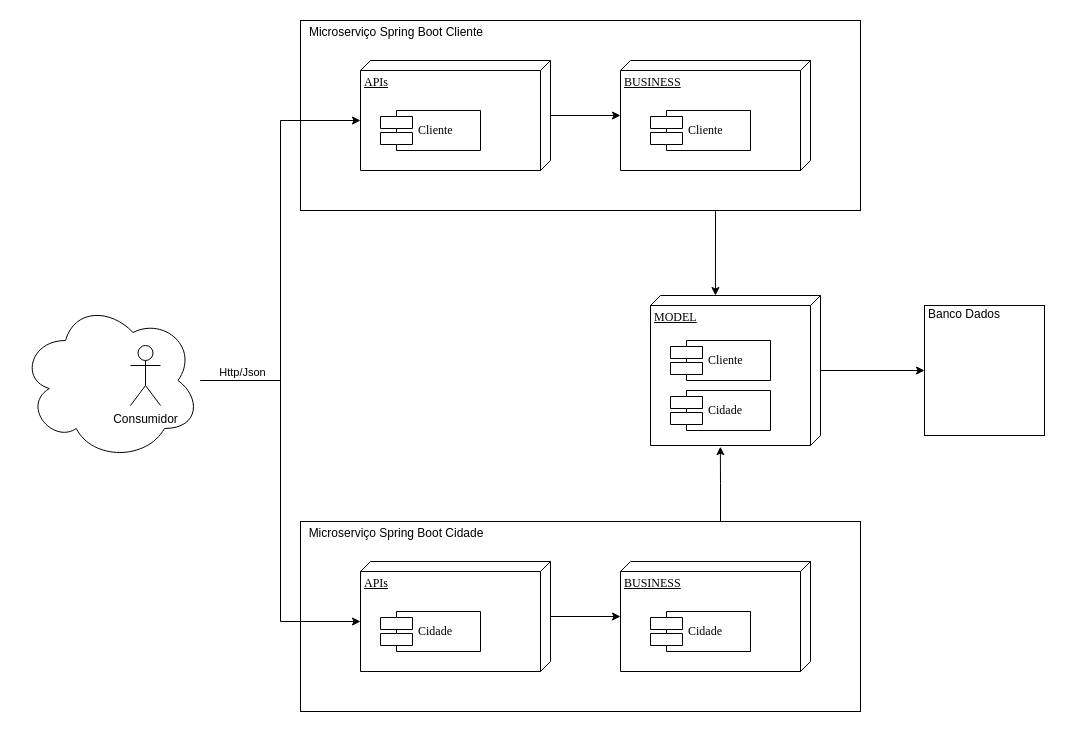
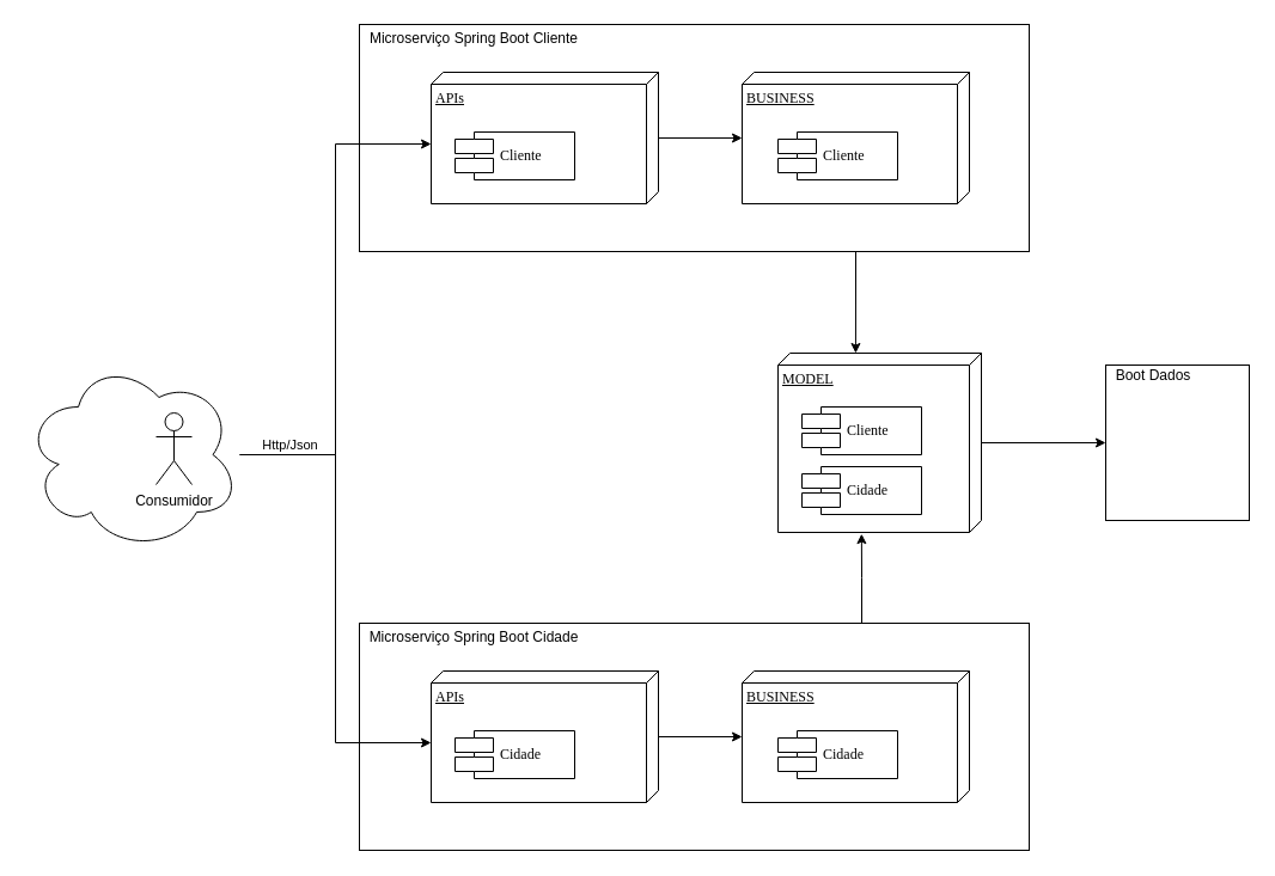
  <mxCell id="0" />
  <mxCell id="1" parent="0" />
  <mxCell id="2" value="" style="rounded=0;whiteSpace=wrap;html=1;" vertex="1" parent="1"><mxGeometry x="924" y="305" width="120" height="130" as="geometry" /></mxCell>
  <mxCell id="3" style="edgeStyle=orthogonalEdgeStyle;rounded=0;orthogonalLoop=1;jettySize=auto;html=1;" edge="1" parent="1" source="4" target="12"><mxGeometry relative="1" as="geometry" /></mxCell>
  <mxCell id="4" value="APIs" style="verticalAlign=top;align=left;spacingTop=8;spacingLeft=2;spacingRight=12;shape=cube;size=10;direction=south;fontStyle=4;html=1;rounded=0;shadow=0;comic=0;labelBackgroundColor=none;strokeWidth=1;fontFamily=Verdana;fontSize=12" parent="1" vertex="1"><mxGeometry x="360" y="60" width="190" height="110" as="geometry" /></mxCell>
  <mxCell id="5" value="Cliente" style="shape=component;align=left;spacingLeft=36;rounded=0;shadow=0;comic=0;labelBackgroundColor=none;strokeWidth=1;fontFamily=Verdana;fontSize=12;html=1;" parent="1" vertex="1"><mxGeometry x="380" y="110" width="100" height="40" as="geometry" /></mxCell>
  <mxCell id="6" value="Microserviço Cliente" style="text;html=1;strokeColor=none;fillColor=none;align=center;verticalAlign=middle;whiteSpace=wrap;rounded=0;" vertex="1" parent="1"><mxGeometry x="320" y="30" width="40" height="20" as="geometry" /></mxCell>
  <mxCell id="7" style="edgeStyle=orthogonalEdgeStyle;rounded=0;orthogonalLoop=1;jettySize=auto;html=1;entryX=0;entryY=0.5;entryDx=0;entryDy=0;" edge="1" parent="1" source="8" target="2"><mxGeometry relative="1" as="geometry" /></mxCell>
  <mxCell id="8" value="MODEL" style="verticalAlign=top;align=left;spacingTop=8;spacingLeft=2;spacingRight=12;shape=cube;size=10;direction=south;fontStyle=4;html=1;rounded=0;shadow=0;comic=0;labelBackgroundColor=none;strokeWidth=1;fontFamily=Verdana;fontSize=12" vertex="1" parent="1"><mxGeometry x="650" y="295" width="170" height="150" as="geometry" /></mxCell>
  <mxCell id="9" value="Cliente" style="shape=component;align=left;spacingLeft=36;rounded=0;shadow=0;comic=0;labelBackgroundColor=none;strokeWidth=1;fontFamily=Verdana;fontSize=12;html=1;" vertex="1" parent="1"><mxGeometry x="670" y="340" width="100" height="40" as="geometry" /></mxCell>
  <mxCell id="10" value="Cidade" style="shape=component;align=left;spacingLeft=36;rounded=0;shadow=0;comic=0;labelBackgroundColor=none;strokeWidth=1;fontFamily=Verdana;fontSize=12;html=1;" vertex="1" parent="1"><mxGeometry x="670" y="390" width="100" height="40" as="geometry" /></mxCell>
  <mxCell id="11" style="edgeStyle=orthogonalEdgeStyle;rounded=0;orthogonalLoop=1;jettySize=auto;html=1;entryX=0;entryY=0.618;entryDx=0;entryDy=0;entryPerimeter=0;" edge="1" parent="1" source="12" target="8"><mxGeometry relative="1" as="geometry" /></mxCell>
  <mxCell id="12" value="BUSINESS" style="verticalAlign=top;align=left;spacingTop=8;spacingLeft=2;spacingRight=12;shape=cube;size=10;direction=south;fontStyle=4;html=1;rounded=0;shadow=0;comic=0;labelBackgroundColor=none;strokeWidth=1;fontFamily=Verdana;fontSize=12" vertex="1" parent="1"><mxGeometry x="620" y="60" width="190" height="110" as="geometry" /></mxCell>
  <mxCell id="13" value="Cliente" style="shape=component;align=left;spacingLeft=36;rounded=0;shadow=0;comic=0;labelBackgroundColor=none;strokeWidth=1;fontFamily=Verdana;fontSize=12;html=1;" vertex="1" parent="1"><mxGeometry x="650" y="110" width="100" height="40" as="geometry" /></mxCell>
- <mxCell id="14" value="Banco Dados" style="text;html=1;strokeColor=none;fillColor=none;align=center;verticalAlign=middle;whiteSpace=wrap;rounded=0;" vertex="1" parent="1"><mxGeometry x="924" y="304" width="80" height="20" as="geometry" /></mxCell>
+ <mxCell id="14" value="Boot Dados" style="text;html=1;strokeColor=none;fillColor=none;align=center;verticalAlign=middle;whiteSpace=wrap;rounded=0;" vertex="1" parent="1"><mxGeometry x="924" y="304" width="80" height="20" as="geometry" /></mxCell>
  <mxCell id="15" style="edgeStyle=orthogonalEdgeStyle;rounded=0;orthogonalLoop=1;jettySize=auto;html=1;exitX=0.5;exitY=1;exitDx=0;exitDy=0;" edge="1" parent="1" source="14" target="14"><mxGeometry relative="1" as="geometry" /></mxCell>
  <mxCell id="16" value="" style="rounded=0;whiteSpace=wrap;html=1;" vertex="1" parent="1"><mxGeometry x="300" y="20" width="560" height="190" as="geometry" /></mxCell>
  <mxCell id="17" style="edgeStyle=orthogonalEdgeStyle;rounded=0;orthogonalLoop=1;jettySize=auto;html=1;" edge="1" parent="1" source="18" target="21"><mxGeometry relative="1" as="geometry" /></mxCell>
  <mxCell id="18" value="APIs" style="verticalAlign=top;align=left;spacingTop=8;spacingLeft=2;spacingRight=12;shape=cube;size=10;direction=south;fontStyle=4;html=1;rounded=0;shadow=0;comic=0;labelBackgroundColor=none;strokeWidth=1;fontFamily=Verdana;fontSize=12" vertex="1" parent="1"><mxGeometry x="360" y="60" width="190" height="110" as="geometry" /></mxCell>
  <mxCell id="19" value="Cliente" style="shape=component;align=left;spacingLeft=36;rounded=0;shadow=0;comic=0;labelBackgroundColor=none;strokeWidth=1;fontFamily=Verdana;fontSize=12;html=1;" vertex="1" parent="1"><mxGeometry x="380" y="110" width="100" height="40" as="geometry" /></mxCell>
  <mxCell id="20" value="Microserviço Spring Boot Cliente" style="text;html=1;strokeColor=none;fillColor=none;align=center;verticalAlign=middle;whiteSpace=wrap;rounded=0;" vertex="1" parent="1"><mxGeometry x="302" y="22" width="188" height="20" as="geometry" /></mxCell>
  <mxCell id="21" value="BUSINESS" style="verticalAlign=top;align=left;spacingTop=8;spacingLeft=2;spacingRight=12;shape=cube;size=10;direction=south;fontStyle=4;html=1;rounded=0;shadow=0;comic=0;labelBackgroundColor=none;strokeWidth=1;fontFamily=Verdana;fontSize=12" vertex="1" parent="1"><mxGeometry x="620" y="60" width="190" height="110" as="geometry" /></mxCell>
  <mxCell id="22" value="Cliente" style="shape=component;align=left;spacingLeft=36;rounded=0;shadow=0;comic=0;labelBackgroundColor=none;strokeWidth=1;fontFamily=Verdana;fontSize=12;html=1;" vertex="1" parent="1"><mxGeometry x="650" y="110" width="100" height="40" as="geometry" /></mxCell>
  <mxCell id="23" style="edgeStyle=orthogonalEdgeStyle;rounded=0;orthogonalLoop=1;jettySize=auto;html=1;entryX=0;entryY=0;entryDx=60;entryDy=190;entryPerimeter=0;" edge="1" parent="1" source="25" target="18"><mxGeometry relative="1" as="geometry" /></mxCell>
  <mxCell id="24" value="Http/Json" style="edgeLabel;html=1;align=center;verticalAlign=middle;resizable=0;points=[];" vertex="1" connectable="0" parent="23"><mxGeometry x="-0.906" y="2" relative="1" as="geometry"><mxPoint x="21" y="-7" as="offset" /></mxGeometry></mxCell>
  <mxCell id="25" value="" style="ellipse;shape=cloud;whiteSpace=wrap;html=1;" vertex="1" parent="1"><mxGeometry x="20" y="300" width="180" height="160" as="geometry" /></mxCell>
  <mxCell id="26" value="Consumidor" style="shape=umlActor;verticalLabelPosition=bottom;labelBackgroundColor=#ffffff;verticalAlign=top;html=1;outlineConnect=0;" vertex="1" parent="1"><mxGeometry x="130" y="345" width="30" height="60" as="geometry" /></mxCell>
  <mxCell id="27" style="edgeStyle=orthogonalEdgeStyle;rounded=0;orthogonalLoop=1;jettySize=auto;html=1;" edge="1" parent="1" source="28" target="31"><mxGeometry relative="1" as="geometry" /></mxCell>
  <mxCell id="28" value="APIs" style="verticalAlign=top;align=left;spacingTop=8;spacingLeft=2;spacingRight=12;shape=cube;size=10;direction=south;fontStyle=4;html=1;rounded=0;shadow=0;comic=0;labelBackgroundColor=none;strokeWidth=1;fontFamily=Verdana;fontSize=12" vertex="1" parent="1"><mxGeometry x="360" y="561" width="190" height="110" as="geometry" /></mxCell>
  <mxCell id="29" value="Cliente" style="shape=component;align=left;spacingLeft=36;rounded=0;shadow=0;comic=0;labelBackgroundColor=none;strokeWidth=1;fontFamily=Verdana;fontSize=12;html=1;" vertex="1" parent="1"><mxGeometry x="380" y="611" width="100" height="40" as="geometry" /></mxCell>
  <mxCell id="30" value="Microserviço Cliente" style="text;html=1;strokeColor=none;fillColor=none;align=center;verticalAlign=middle;whiteSpace=wrap;rounded=0;" vertex="1" parent="1"><mxGeometry x="320" y="531" width="40" height="20" as="geometry" /></mxCell>
  <mxCell id="31" value="BUSINESS" style="verticalAlign=top;align=left;spacingTop=8;spacingLeft=2;spacingRight=12;shape=cube;size=10;direction=south;fontStyle=4;html=1;rounded=0;shadow=0;comic=0;labelBackgroundColor=none;strokeWidth=1;fontFamily=Verdana;fontSize=12" vertex="1" parent="1"><mxGeometry x="620" y="561" width="190" height="110" as="geometry" /></mxCell>
  <mxCell id="32" value="Cliente" style="shape=component;align=left;spacingLeft=36;rounded=0;shadow=0;comic=0;labelBackgroundColor=none;strokeWidth=1;fontFamily=Verdana;fontSize=12;html=1;" vertex="1" parent="1"><mxGeometry x="650" y="611" width="100" height="40" as="geometry" /></mxCell>
  <mxCell id="33" style="edgeStyle=orthogonalEdgeStyle;rounded=0;orthogonalLoop=1;jettySize=auto;html=1;exitX=0.75;exitY=0;exitDx=0;exitDy=0;entryX=1.008;entryY=0.589;entryDx=0;entryDy=0;entryPerimeter=0;" edge="1" parent="1" source="34" target="8"><mxGeometry relative="1" as="geometry" /></mxCell>
  <mxCell id="34" value="" style="rounded=0;whiteSpace=wrap;html=1;" vertex="1" parent="1"><mxGeometry x="300" y="521" width="560" height="190" as="geometry" /></mxCell>
  <mxCell id="35" style="edgeStyle=orthogonalEdgeStyle;rounded=0;orthogonalLoop=1;jettySize=auto;html=1;" edge="1" parent="1" source="36" target="39"><mxGeometry relative="1" as="geometry" /></mxCell>
  <mxCell id="36" value="APIs" style="verticalAlign=top;align=left;spacingTop=8;spacingLeft=2;spacingRight=12;shape=cube;size=10;direction=south;fontStyle=4;html=1;rounded=0;shadow=0;comic=0;labelBackgroundColor=none;strokeWidth=1;fontFamily=Verdana;fontSize=12" vertex="1" parent="1"><mxGeometry x="360" y="561" width="190" height="110" as="geometry" /></mxCell>
  <mxCell id="37" value="Cidade" style="shape=component;align=left;spacingLeft=36;rounded=0;shadow=0;comic=0;labelBackgroundColor=none;strokeWidth=1;fontFamily=Verdana;fontSize=12;html=1;" vertex="1" parent="1"><mxGeometry x="380" y="611" width="100" height="40" as="geometry" /></mxCell>
  <mxCell id="38" value="Microserviço Spring Boot Cidade" style="text;html=1;strokeColor=none;fillColor=none;align=center;verticalAlign=middle;whiteSpace=wrap;rounded=0;" vertex="1" parent="1"><mxGeometry x="302" y="523" width="188" height="20" as="geometry" /></mxCell>
  <mxCell id="39" value="BUSINESS" style="verticalAlign=top;align=left;spacingTop=8;spacingLeft=2;spacingRight=12;shape=cube;size=10;direction=south;fontStyle=4;html=1;rounded=0;shadow=0;comic=0;labelBackgroundColor=none;strokeWidth=1;fontFamily=Verdana;fontSize=12" vertex="1" parent="1"><mxGeometry x="620" y="561" width="190" height="110" as="geometry" /></mxCell>
  <mxCell id="40" value="Cidade" style="shape=component;align=left;spacingLeft=36;rounded=0;shadow=0;comic=0;labelBackgroundColor=none;strokeWidth=1;fontFamily=Verdana;fontSize=12;html=1;" vertex="1" parent="1"><mxGeometry x="650" y="611" width="100" height="40" as="geometry" /></mxCell>
  <mxCell id="41" style="edgeStyle=orthogonalEdgeStyle;rounded=0;orthogonalLoop=1;jettySize=auto;html=1;entryX=0;entryY=0;entryDx=60;entryDy=190;entryPerimeter=0;" edge="1" parent="1" source="25" target="36"><mxGeometry relative="1" as="geometry" /></mxCell>
